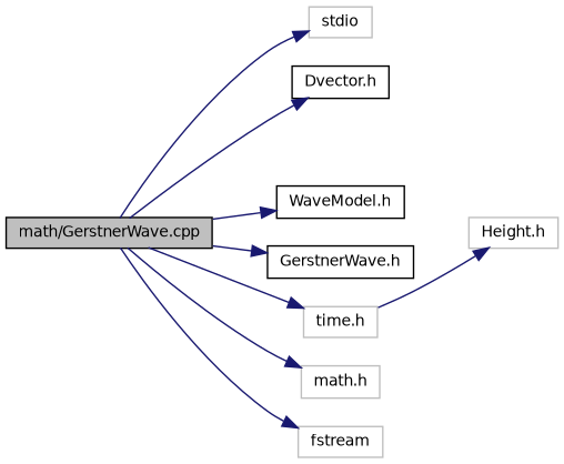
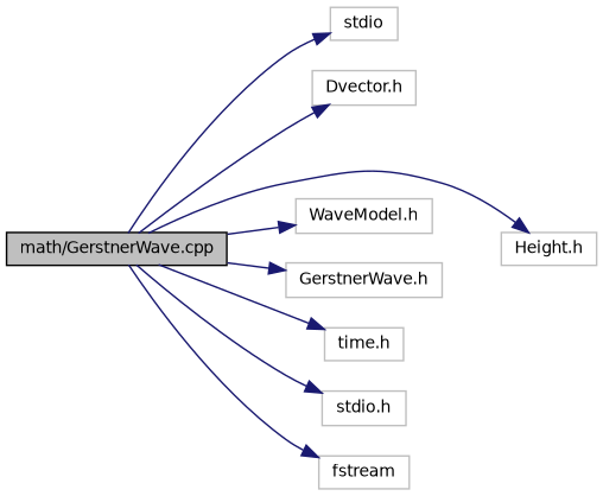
  digraph {
    fontname="DejaVu Sans"
    rankdir=LR
    node [color=grey75 fillcolor=white fontname="DejaVu Sans" fontsize=10 shape=record style=filled]
    edge [color=midnightblue fontname="DejaVu Sans" fontsize=10 labelfontname=Helvetica labelfontsize=10 style=solid]
    n1 [color=black fillcolor=grey75 fontcolor=black height=0.2 label="math/GerstnerWave.cpp" width=0.4]
    n2 [height=0.2 label=stdio width=0.4]
-   n3 [color=black height=0.2 label="Dvector.h" width=0.4]
+   n3 [height=0.2 label="Dvector.h" width=0.4]
    n4 [height=0.2 label="Height.h" width=0.4]
-   n5 [color=black height=0.2 label="WaveModel.h" width=0.4]
-   n6 [color=black height=0.2 label="GerstnerWave.h" width=0.4]
+   n5 [height=0.2 label="WaveModel.h" width=0.4]
+   n6 [height=0.2 label="GerstnerWave.h" width=0.4]
    n7 [height=0.2 label="time.h" width=0.4]
-   n8 [height=0.2 label="math.h" width=0.4]
+   n8 [height=0.2 label="stdio.h" width=0.4]
    n9 [height=0.2 label=fstream width=0.4]
    n1 -> n2
    n1 -> n3
-   n7 -> n4
+   n1 -> n4
    n1 -> n5
    n1 -> n6
    n1 -> n7
    n1 -> n8
    n1 -> n9
  }
